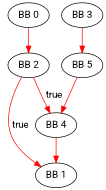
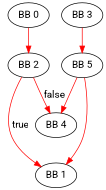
  digraph {
    fontname=Roboto
    node [fontname=Roboto shape=ellipse]
    edge [color=red fontname=Roboto]
    n1 [label="BB 0"]
    n2 [label="BB 2"]
    n3 [label="BB 4"]
    n4 [label="BB 1"]
    n5 [label="BB 3"]
    n6 [label="BB 5"]
    n1 -> n2
-   n2 -> n3 [label=true]
+   n2 -> n3 [label=false]
    n2 -> n4 [label=true]
    n5 -> n6
    n6 -> n3
-   n3 -> n4
+   n6 -> n4
  }
